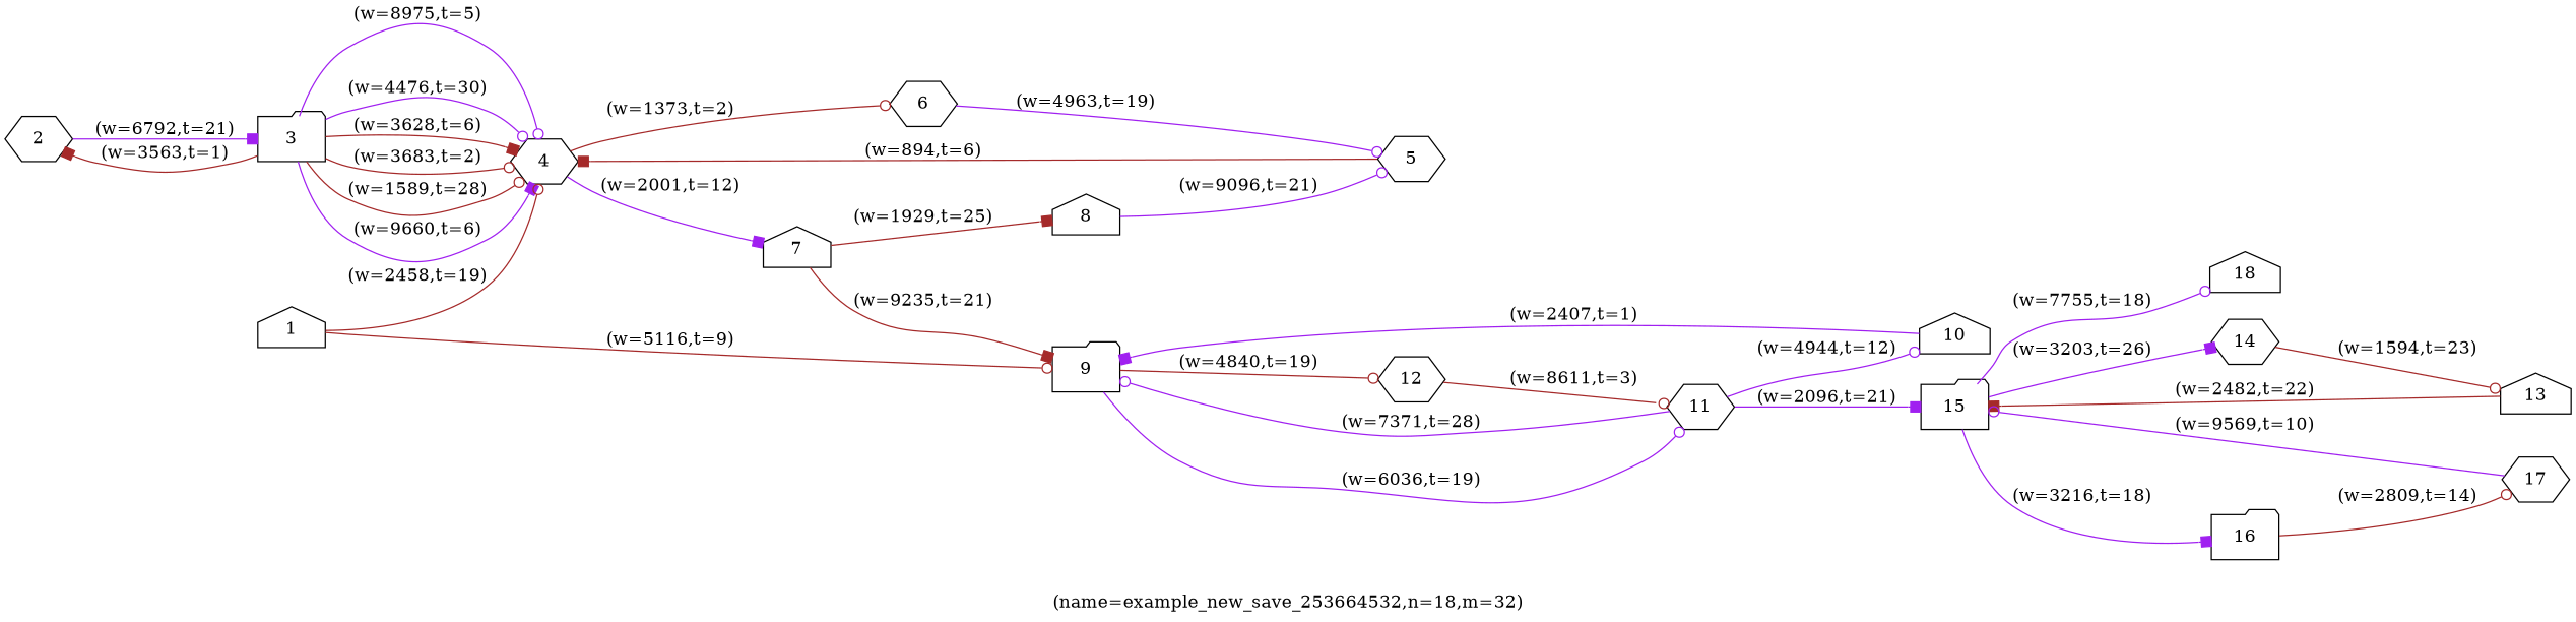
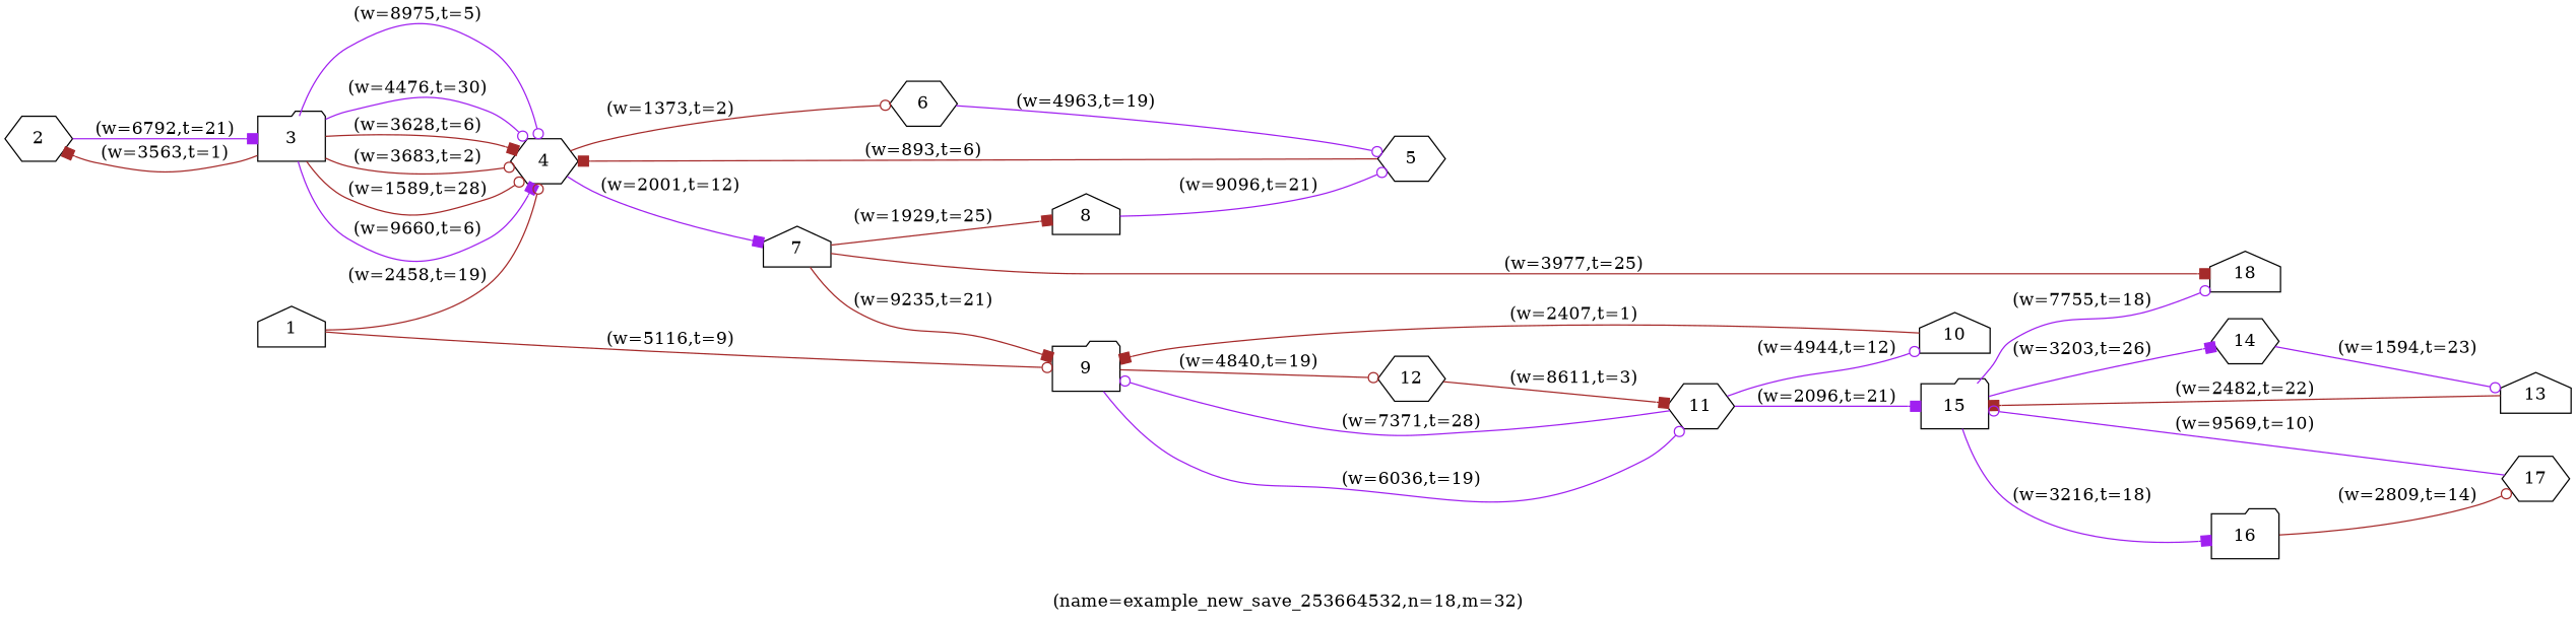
  digraph {
    label="(name=example_new_save_253664532,n=18,m=32)"
    rankdir=LR
    node [shape=hexagon]
    edge [arrowhead=odot color=brown]
    n1 [label=2]
    n2 [label=3 shape=folder]
    n3 [label=4]
    n4 [label=6]
    n5 [label=7 shape=house]
    n6 [label=5]
    n7 [label=8 shape=house]
    n8 [label=9 shape=folder]
    n9 [label=18 shape=house]
    n10 [label=12]
    n11 [label=11]
    n12 [label=10 shape=house]
    n13 [label=15 shape=folder]
    n14 [label=14]
    n15 [label=16 shape=folder]
    n16 [label=13 shape=house]
    n17 [label=17]
    n18 [label=1 shape=house]
    n1 -> n2 [arrowhead=box color=purple label="(w=6792,t=21)"]
    n2 -> n1 [arrowhead=box label="(w=3563,t=1)"]
    n2 -> n3 [arrowhead=box label="(w=3628,t=6)"]
    n2 -> n3 [label="(w=3683,t=2)"]
    n2 -> n3 [label="(w=1589,t=28)"]
    n2 -> n3 [arrowhead=box color=purple label="(w=9660,t=6)"]
    n2 -> n3 [color=purple label="(w=8975,t=5)"]
    n2 -> n3 [color=purple label="(w=4476,t=30)"]
    n3 -> n4 [label="(w=1373,t=2)"]
    n3 -> n5 [arrowhead=box color=purple label="(w=2001,t=12)"]
    n4 -> n6 [color=purple label="(w=4963,t=19)"]
    n5 -> n7 [arrowhead=box label="(w=1929,t=25)"]
    n5 -> n8 [arrowhead=box label="(w=9235,t=21)"]
-   n6 -> n3 [arrowhead=box label="(w=894,t=6)"]
+   n5 -> n9 [arrowhead=box label="(w=3977,t=25)"]
+   n6 -> n3 [arrowhead=box label="(w=893,t=6)"]
    n7 -> n6 [color=purple label="(w=9096,t=21)"]
    n8 -> n10 [label="(w=4840,t=19)"]
    n8 -> n11 [color=purple label="(w=6036,t=19)"]
-   n10 -> n11 [label="(w=8611,t=3)"]
+   n10 -> n11 [arrowhead=box label="(w=8611,t=3)"]
    n11 -> n8 [color=purple label="(w=7371,t=28)"]
    n11 -> n12 [color=purple label="(w=4944,t=12)"]
    n11 -> n13 [arrowhead=box color=purple label="(w=2096,t=21)"]
-   n12 -> n8 [arrowhead=box color=purple label="(w=2407,t=1)"]
+   n12 -> n8 [arrowhead=box label="(w=2407,t=1)"]
    n13 -> n9 [color=purple label="(w=7755,t=18)"]
    n13 -> n14 [arrowhead=box color=purple label="(w=3203,t=26)"]
    n13 -> n15 [arrowhead=box color=purple label="(w=3216,t=18)"]
-   n14 -> n16 [label="(w=1594,t=23)"]
+   n14 -> n16 [color=purple label="(w=1594,t=23)"]
    n15 -> n17 [label="(w=2809,t=14)"]
    n16 -> n13 [arrowhead=box label="(w=2482,t=22)"]
    n17 -> n13 [color=purple label="(w=9569,t=10)"]
    n18 -> n3 [label="(w=2458,t=19)"]
    n18 -> n8 [label="(w=5116,t=9)"]
  }
